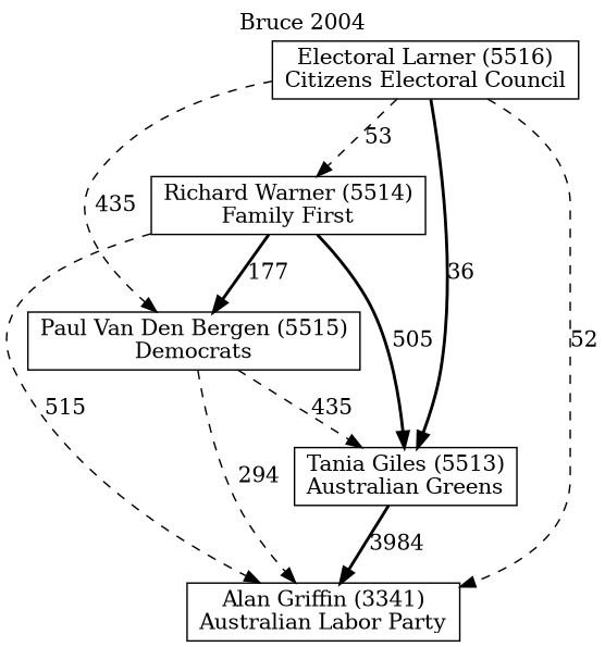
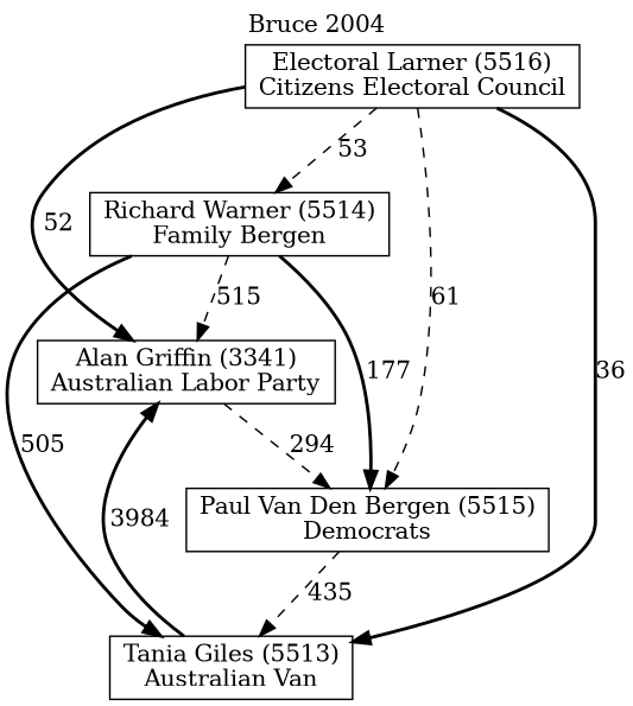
  digraph {
    label="Bruce 2004"
    labelloc=t
    mclimit=10
    node [shape=box]
    edge [style=bold]
    n1 [label="Alan Griffin (3341)\nAustralian Labor Party"]
-   n2 [label="Tania Giles (5513)\nAustralian Greens"]
-   n3 [label="Richard Warner (5514)\nFamily First"]
+   n2 [label="Tania Giles (5513)\nAustralian Van"]
+   n3 [label="Richard Warner (5514)\nFamily Bergen"]
    n4 [label="Paul Van Den Bergen (5515)\nDemocrats"]
    n5 [label="Electoral Larner (5516)\nCitizens Electoral Council"]
    n2 -> n1 [label=3984]
    n3 -> n1 [label=515 style=dashed]
    n3 -> n2 [label=505]
    n3 -> n4 [label=177]
-   n4 -> n1 [label=294 style=dashed]
+   n1 -> n4 [label=294 style=dashed]
    n4 -> n2 [label=435 style=dashed]
-   n5 -> n1 [label=52 style=dashed]
+   n5 -> n1 [label=52]
    n5 -> n2 [label=36]
    n5 -> n3 [label=53 style=dashed]
-   n5 -> n4 [label=435 style=dashed]
+   n5 -> n4 [label=61 style=dashed]
  }
